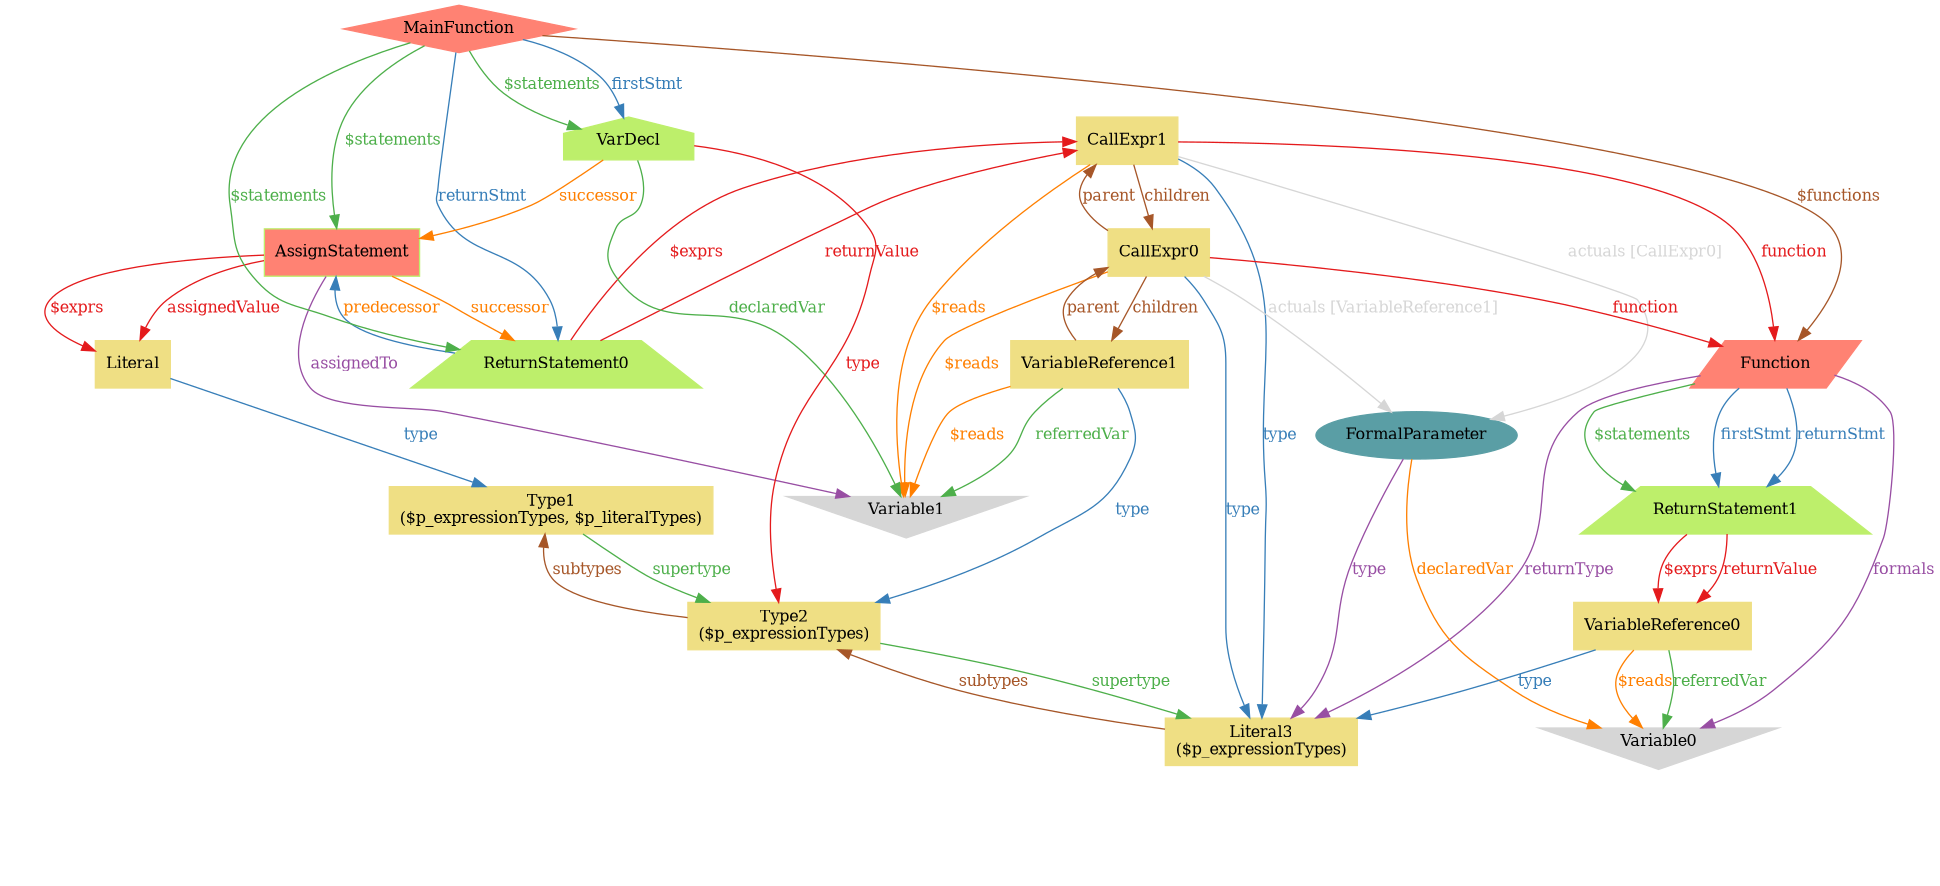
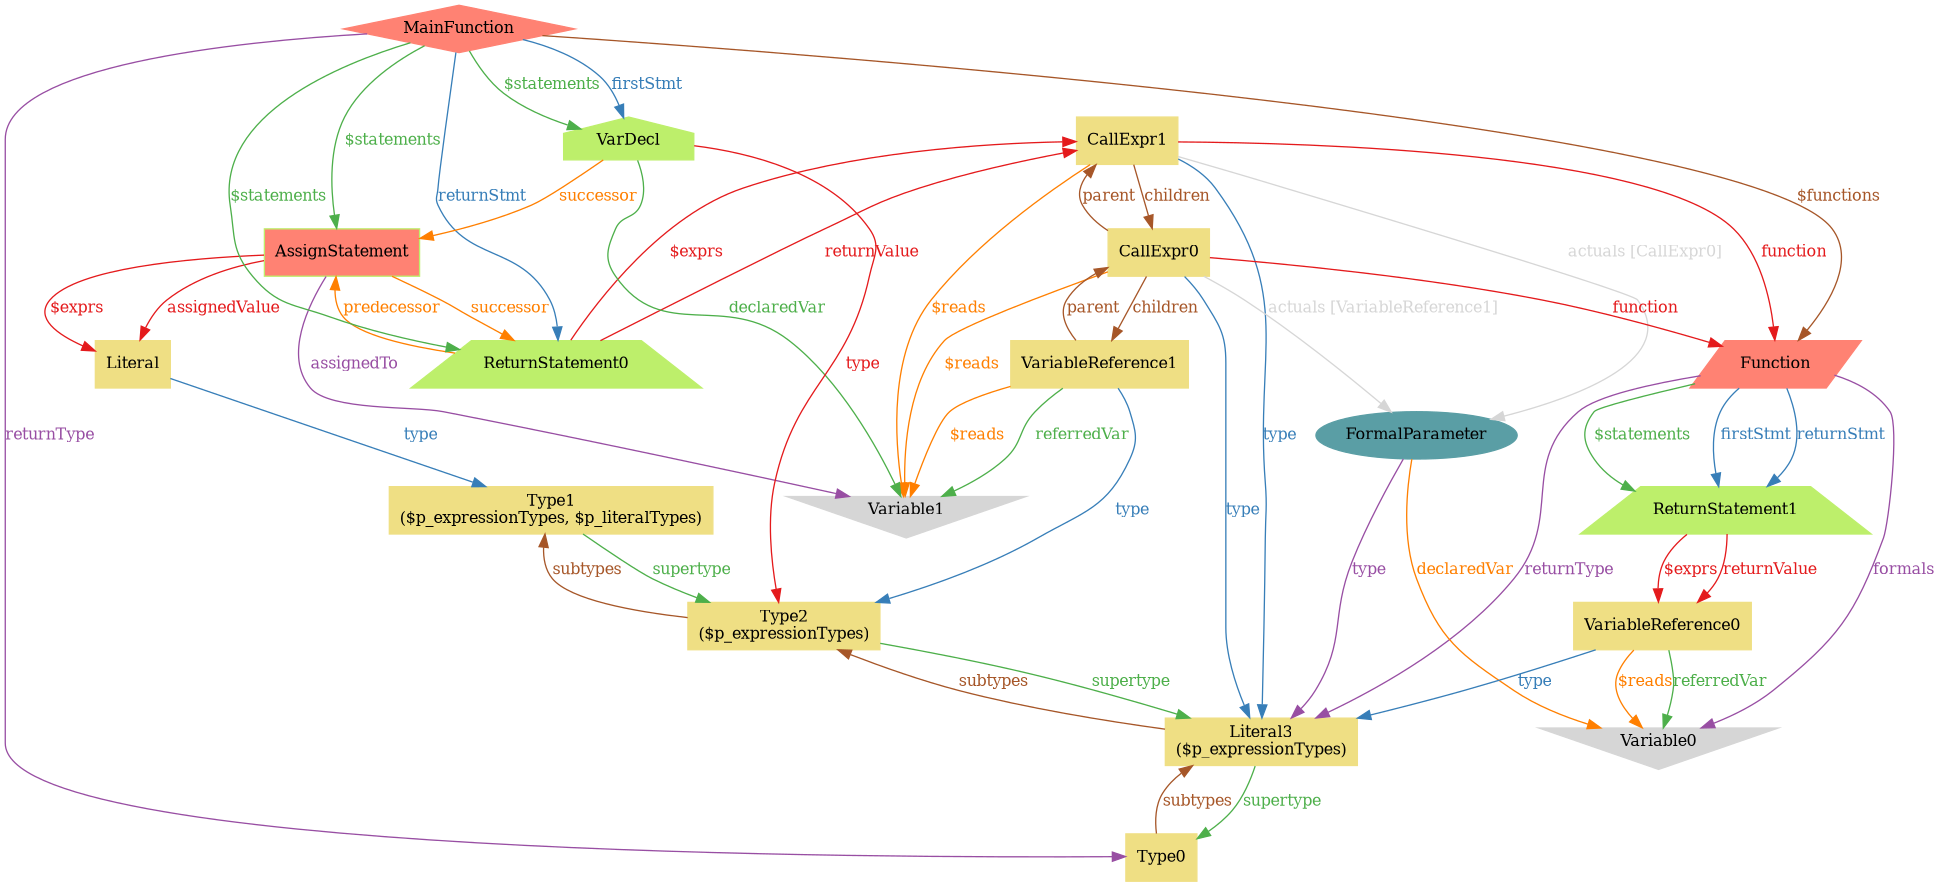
  digraph {
    fontsize=12
    rankdir=TB
    node [color="#efdf84" fontcolor="#000000" fontsize=12 shape=box style="filled, solid"]
    edge [color="#4daf4a" dir=forward fontcolor="#4daf4a" fontsize=12 style=solid uuid="<Function, ReturnStatement1>" weight=1]
    n1 [color="#bdef6b" fillcolor="#ff8273" label=AssignStatement uuid=AssignStatement]
    n2 [label=Literal uuid=Literal]
    n3 [color="#bdef6b" label=ReturnStatement0 shape=trapezium uuid=ReturnStatement0]
    n4 [color="#d6d6d6" label=Variable1 shape=invtriangle uuid=Variable1]
    n5 [label="Type1\n($p_expressionTypes, $p_literalTypes)" uuid=Type1]
    n6 [label="Type2\n($p_expressionTypes)" uuid=Type2]
    n7 [label=CallExpr1 uuid=CallExpr1]
    n8 [color="#ff8273" label=Function shape=parallelogram uuid=Function]
    n9 [label=CallExpr0 uuid=CallExpr0]
    n10 [color="#5a9ea5" label=FormalParameter shape=ellipse uuid=FormalParameter]
    n11 [label="Literal3\n($p_expressionTypes)" uuid=Type3]
    n12 [color="#bdef6b" label=ReturnStatement1 shape=trapezium uuid=ReturnStatement1]
    n13 [color="#d6d6d6" label=Variable0 shape=invtriangle uuid=Variable0]
    n14 [label=VariableReference1 uuid=VariableReference1]
+   n15 [label=Type0 uuid=Type0]
    n16 [label=VariableReference0 uuid=VariableReference0]
    n17 [color="#ff8273" label=MainFunction shape=diamond uuid=MainFunction]
    n18 [color="#bdef6b" label=VarDecl shape=house uuid=VarDecl]
    n1 -> n2 [color="#e41a1c" fontcolor="#e41a1c" label="$exprs" uuid="<AssignStatement, Literal>"]
    n1 -> n2 [color="#e41a1c" fontcolor="#e41a1c" label=assignedValue uuid="<AssignStatement, Literal>"]
-   n1 -> n3 [color="#377eb8" dir=back fontcolor="#ff7f00" label=predecessor uuid="<ReturnStatement0, AssignStatement>"]
+   n1 -> n3 [color="#ff7f00" dir=back fontcolor="#ff7f00" label=predecessor uuid="<ReturnStatement0, AssignStatement>"]
    n1 -> n3 [color="#ff7f00" fontcolor="#ff7f00" label=successor uuid="<AssignStatement, ReturnStatement0>"]
    n1 -> n4 [color="#984ea3" fontcolor="#984ea3" label=assignedTo uuid="<AssignStatement, Variable1>"]
    n2 -> n5 [color="#377eb8" fontcolor="#377eb8" label=type uuid="<Literal, Type1>"]
    n5 -> n6 [color="#a65628" dir=back fontcolor="#a65628" label=subtypes uuid="<Type2, Type1>"]
    n5 -> n6 [label=supertype uuid="<Type1, Type2>"]
    n6 -> n11 [color="#a65628" dir=back fontcolor="#a65628" label=subtypes uuid="<Type3, Type2>"]
    n6 -> n11 [label=supertype uuid="<Type2, Type3>"]
    n7 -> n3 [color="#e41a1c" dir=back fontcolor="#e41a1c" label="$exprs" uuid="<ReturnStatement0, CallExpr1>"]
    n7 -> n3 [color="#e41a1c" dir=back fontcolor="#e41a1c" label=returnValue uuid="<ReturnStatement0, CallExpr1>"]
    n7 -> n4 [color="#ff7f00" fontcolor="#ff7f00" label="$reads" uuid="<CallExpr1, Variable1>"]
    n7 -> n8 [color="#e41a1c" fontcolor="#e41a1c" label=function uuid="<CallExpr1, Function>"]
    n7 -> n9 [color="#a65628" fontcolor="#a65628" label=children uuid="<CallExpr1, CallExpr0>"]
    n7 -> n9 [color="#a65628" dir=back fontcolor="#a65628" label=parent uuid="<CallExpr0, CallExpr1>"]
    n7 -> n10 [color="#d6d6d6" fontcolor="#d6d6d6" label="actuals [CallExpr0]" uuid="<CallExpr1, CallExpr0, FormalParameter>"]
    n7 -> n11 [color="#377eb8" fontcolor="#377eb8" label=type uuid="<CallExpr1, Type3>"]
    n8 -> n11 [color="#984ea3" fontcolor="#984ea3" label=returnType uuid="<Function, Type3>"]
    n8 -> n12 [label="$statements"]
    n8 -> n12 [color="#377eb8" fontcolor="#377eb8" label=firstStmt]
    n8 -> n12 [color="#377eb8" fontcolor="#377eb8" label=returnStmt]
    n8 -> n13 [color="#984ea3" fontcolor="#984ea3" label=formals uuid="<Function, FormalParameter>"]
    n9 -> n4 [color="#ff7f00" fontcolor="#ff7f00" label="$reads" uuid="<CallExpr0, Variable1>"]
    n9 -> n8 [color="#e41a1c" fontcolor="#e41a1c" label=function uuid="<CallExpr0, Function>"]
    n9 -> n10 [color="#d6d6d6" fontcolor="#d6d6d6" label="actuals [VariableReference1]" uuid="<CallExpr0, VariableReference1, FormalParameter>"]
    n9 -> n11 [color="#377eb8" fontcolor="#377eb8" label=type uuid="<CallExpr0, Type3>"]
    n9 -> n14 [color="#a65628" fontcolor="#a65628" label=children uuid="<CallExpr0, VariableReference1>"]
    n9 -> n14 [color="#a65628" dir=back fontcolor="#a65628" label=parent uuid="<VariableReference1, CallExpr0>"]
    n10 -> n11 [color="#984ea3" fontcolor="#984ea3" label=type uuid="<FormalParameter, Type3>"]
    n10 -> n13 [color="#ff7f00" fontcolor="#ff7f00" label=declaredVar uuid="<FormalParameter, Variable0>"]
+   n11 -> n15 [color="#a65628" dir=back fontcolor="#a65628" label=subtypes uuid="<Type0, Type3>"]
+   n11 -> n15 [label=supertype uuid="<Type3, Type0>"]
    n12 -> n16 [color="#e41a1c" fontcolor="#e41a1c" label="$exprs" uuid="<ReturnStatement1, VariableReference0>"]
    n12 -> n16 [color="#e41a1c" fontcolor="#e41a1c" label=returnValue uuid="<ReturnStatement1, VariableReference0>"]
    n14 -> n4 [color="#ff7f00" fontcolor="#ff7f00" label="$reads" uuid="<VariableReference1, Variable1>"]
    n14 -> n4 [label=referredVar uuid="<VariableReference1, Variable1>"]
    n14 -> n6 [color="#377eb8" fontcolor="#377eb8" label=type uuid="<VariableReference1, Type2>"]
    n16 -> n11 [color="#377eb8" fontcolor="#377eb8" label=type uuid="<VariableReference0, Type3>"]
    n16 -> n13 [color="#ff7f00" fontcolor="#ff7f00" label="$reads" uuid="<VariableReference0, Variable0>"]
    n16 -> n13 [label=referredVar uuid="<VariableReference0, Variable0>"]
    n17 -> n1 [label="$statements" uuid="<MainFunction, AssignStatement>"]
    n17 -> n3 [label="$statements" uuid="<MainFunction, ReturnStatement0>"]
    n17 -> n3 [color="#377eb8" fontcolor="#377eb8" label=returnStmt uuid="<MainFunction, ReturnStatement0>"]
    n17 -> n8 [color="#a65628" fontcolor="#a65628" label="$functions" uuid="<MainFunction, Function>"]
+   n17 -> n15 [color="#984ea3" fontcolor="#984ea3" label=returnType uuid="<MainFunction, Type0>"]
    n17 -> n18 [label="$statements" uuid="<MainFunction, VarDecl>"]
    n17 -> n18 [color="#377eb8" fontcolor="#377eb8" label=firstStmt uuid="<MainFunction, VarDecl>"]
    n18 -> n1 [color="#ff7f00" fontcolor="#ff7f00" label=successor uuid="<VarDecl, AssignStatement>"]
    n18 -> n4 [label=declaredVar uuid="<VarDecl, Variable1>"]
    n18 -> n6 [color="#e41a1c" fontcolor="#e41a1c" label=type uuid="<VarDecl, Type2>"]
  }
